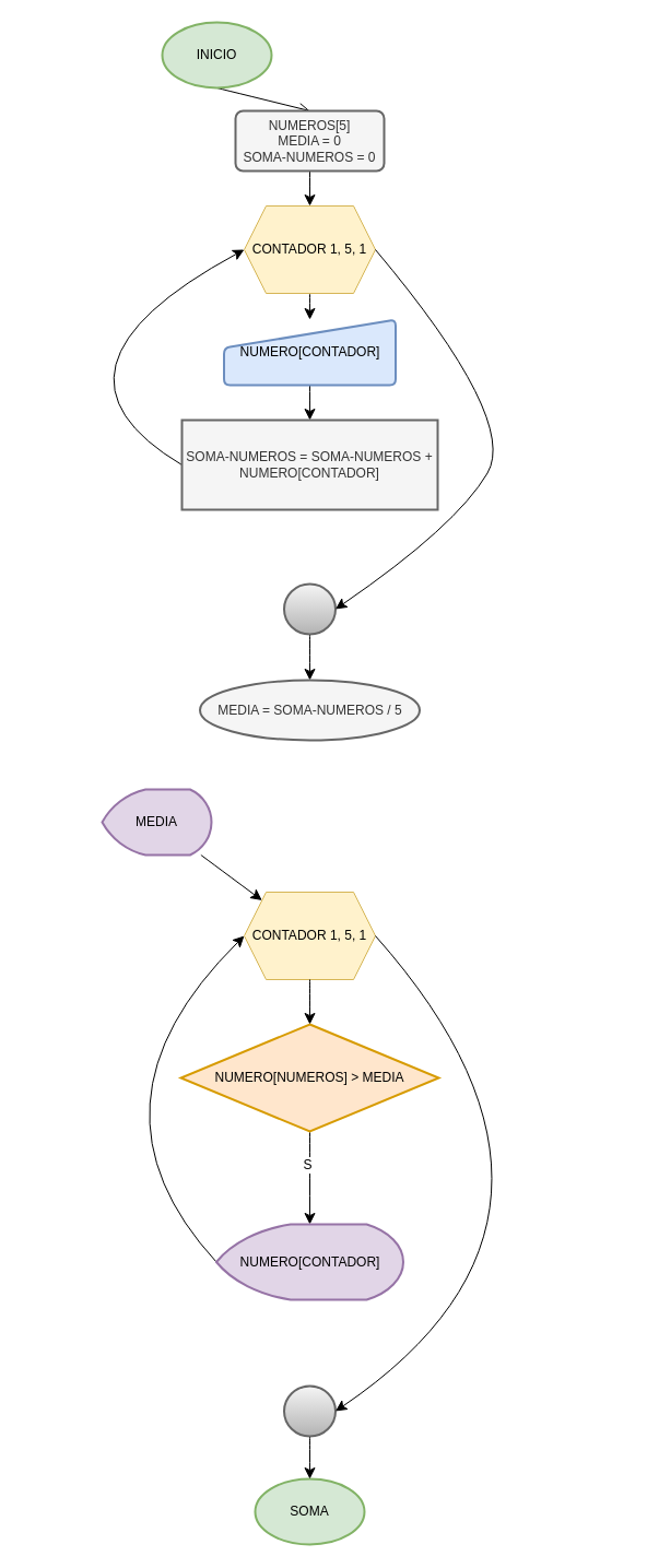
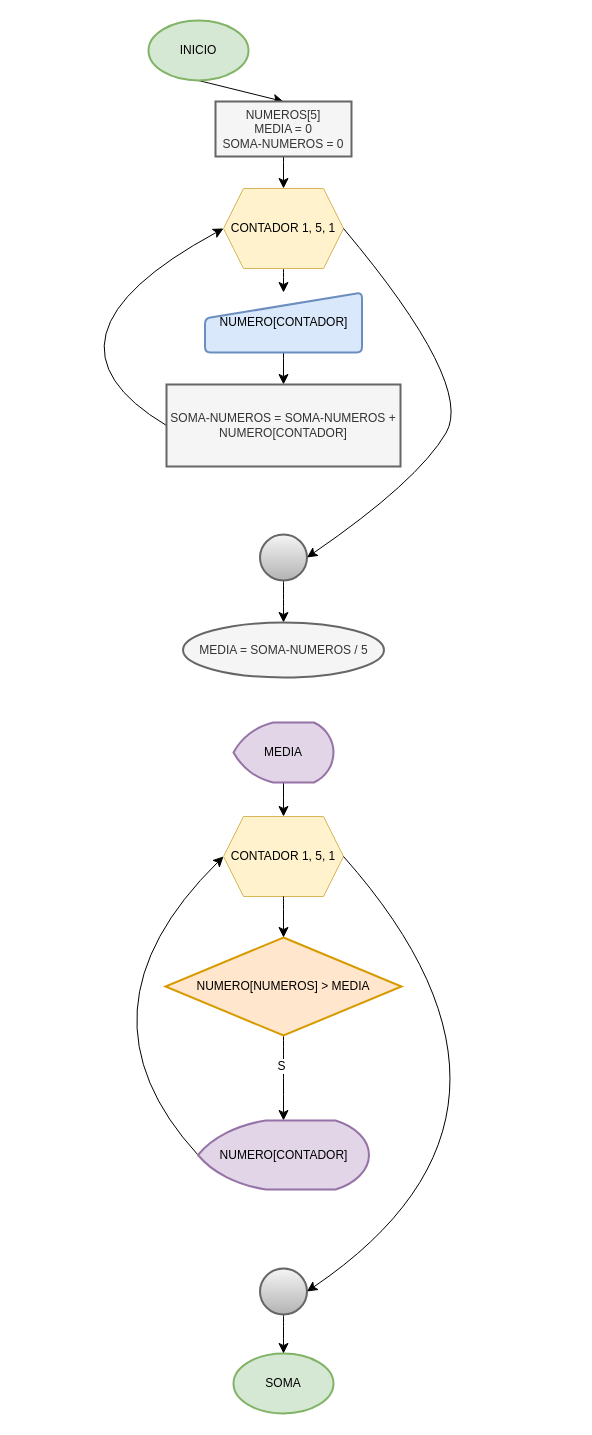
  <mxCell id="0" />
  <mxCell id="1" parent="0" />
- <mxCell id="2" style="edgeStyle=none;curved=1;rounded=0;orthogonalLoop=1;jettySize=auto;html=1;exitX=0.5;exitY=1;exitDx=0;exitDy=0;exitPerimeter=0;entryX=0.5;entryY=0;entryDx=0;entryDy=0;fontSize=12;startSize=8;endSize=8;endArrow=open;" edge="1" parent="1" source="3" target="6"><mxGeometry relative="1" as="geometry" /></mxCell>
+ <mxCell id="2" style="edgeStyle=none;curved=1;rounded=0;orthogonalLoop=1;jettySize=auto;html=1;exitX=0.5;exitY=1;exitDx=0;exitDy=0;exitPerimeter=0;entryX=0.5;entryY=0;entryDx=0;entryDy=0;fontSize=12;startSize=8;endSize=8;" edge="1" parent="1" source="3" target="6"><mxGeometry relative="1" as="geometry" /></mxCell>
  <mxCell id="3" value="INICIO" style="strokeWidth=2;html=1;shape=mxgraph.flowchart.start_1;whiteSpace=wrap;fillColor=#d5e8d4;strokeColor=#82b366;" vertex="1" parent="1"><mxGeometry x="148" y="20" width="100" height="60" as="geometry" /></mxCell>
  <mxCell id="4" value="SOMA" style="strokeWidth=2;html=1;shape=mxgraph.flowchart.start_1;whiteSpace=wrap;fillColor=#d5e8d4;strokeColor=#82b366;" vertex="1" parent="1"><mxGeometry x="233" y="1353" width="100" height="60" as="geometry" /></mxCell>
  <mxCell id="5" value="" style="edgeStyle=none;curved=1;rounded=0;orthogonalLoop=1;jettySize=auto;html=1;fontSize=12;startSize=8;endSize=8;" edge="1" parent="1" source="6" target="8"><mxGeometry relative="1" as="geometry" /></mxCell>
- <mxCell id="6" value="NUMEROS[5]&lt;div&gt;MEDIA = 0&lt;/div&gt;&lt;div&gt;SOMA-NUMEROS = 0&lt;/div&gt;" style="rounded=1;whiteSpace=wrap;html=1;absoluteArcSize=1;arcSize=14;strokeWidth=2;fillColor=#f5f5f5;fontColor=#333333;strokeColor=#666666;" vertex="1" parent="1"><mxGeometry x="215" y="101" width="136" height="55" as="geometry" /></mxCell>
+ <mxCell id="6" value="NUMEROS[5]&lt;div&gt;MEDIA = 0&lt;/div&gt;&lt;div&gt;SOMA-NUMEROS = 0&lt;/div&gt;" style="whiteSpace=wrap;html=1;absoluteArcSize=1;arcSize=14;strokeWidth=2;fillColor=#f5f5f5;fontColor=#333333;strokeColor=#666666;rounded=0;" vertex="1" parent="1"><mxGeometry x="215" y="101" width="136" height="55" as="geometry" /></mxCell>
  <mxCell id="7" value="" style="edgeStyle=none;curved=1;rounded=0;orthogonalLoop=1;jettySize=auto;html=1;fontSize=12;startSize=8;endSize=8;" edge="1" parent="1" source="8" target="10"><mxGeometry relative="1" as="geometry" /></mxCell>
  <mxCell id="8" value="CONTADOR 1, 5, 1" style="shape=hexagon;perimeter=hexagonPerimeter2;whiteSpace=wrap;html=1;fixedSize=1;fillColor=#fff2cc;strokeColor=#d6b656;" vertex="1" parent="1"><mxGeometry x="223" y="188" width="120" height="80" as="geometry" /></mxCell>
  <mxCell id="9" value="" style="edgeStyle=none;curved=1;rounded=0;orthogonalLoop=1;jettySize=auto;html=1;fontSize=12;startSize=8;endSize=8;" edge="1" parent="1" source="10" target="12"><mxGeometry relative="1" as="geometry" /></mxCell>
  <mxCell id="10" value="NUMERO[CONTADOR]" style="html=1;strokeWidth=2;shape=manualInput;whiteSpace=wrap;rounded=1;size=26;arcSize=11;fillColor=#dae8fc;strokeColor=#6c8ebf;" vertex="1" parent="1"><mxGeometry x="204.5" y="292" width="157" height="60" as="geometry" /></mxCell>
  <mxCell id="11" style="edgeStyle=none;curved=1;rounded=0;orthogonalLoop=1;jettySize=auto;html=1;exitX=0;exitY=0.5;exitDx=0;exitDy=0;entryX=0;entryY=0.5;entryDx=0;entryDy=0;fontSize=12;startSize=8;endSize=8;" edge="1" parent="1" source="12" target="8"><mxGeometry relative="1" as="geometry"><Array as="points"><mxPoint x="20" y="338" /></Array></mxGeometry></mxCell>
  <mxCell id="12" value="SOMA-NUMEROS = SOMA-NUMEROS + NUMERO[CONTADOR]" style="whiteSpace=wrap;html=1;absoluteArcSize=1;arcSize=14;strokeWidth=2;fillColor=#f5f5f5;fontColor=#333333;strokeColor=#666666;rounded=0;" vertex="1" parent="1"><mxGeometry x="166" y="384" width="234" height="82" as="geometry" /></mxCell>
  <mxCell id="13" value="" style="edgeStyle=none;curved=1;rounded=0;orthogonalLoop=1;jettySize=auto;html=1;fontSize=12;startSize=8;endSize=8;" edge="1" parent="1" source="14" target="16"><mxGeometry relative="1" as="geometry" /></mxCell>
  <mxCell id="14" value="" style="strokeWidth=2;html=1;shape=mxgraph.flowchart.start_2;whiteSpace=wrap;fillColor=#f5f5f5;gradientColor=#b3b3b3;strokeColor=#666666;" vertex="1" parent="1"><mxGeometry x="259.5" y="534" width="47" height="46" as="geometry" /></mxCell>
  <mxCell id="15" style="edgeStyle=none;curved=1;rounded=0;orthogonalLoop=1;jettySize=auto;html=1;exitX=1;exitY=0.5;exitDx=0;exitDy=0;entryX=1;entryY=0.5;entryDx=0;entryDy=0;entryPerimeter=0;fontSize=12;startSize=8;endSize=8;" edge="1" parent="1" source="8" target="14"><mxGeometry relative="1" as="geometry"><Array as="points"><mxPoint x="474" y="384" /><mxPoint x="417" y="481" /></Array></mxGeometry></mxCell>
  <mxCell id="16" value="MEDIA = SOMA-NUMEROS / 5" style="ellipse;whiteSpace=wrap;html=1;absoluteArcSize=1;arcSize=14;strokeWidth=2;fillColor=#f5f5f5;fontColor=#333333;strokeColor=#666666;" vertex="1" parent="1"><mxGeometry x="182.5" y="622" width="201" height="55" as="geometry" /></mxCell>
  <mxCell id="17" value="" style="edgeStyle=none;curved=1;rounded=0;orthogonalLoop=1;jettySize=auto;html=1;fontSize=12;startSize=8;endSize=8;" edge="1" parent="1" source="18" target="22"><mxGeometry relative="1" as="geometry" /></mxCell>
- <mxCell id="18" value="MEDIA" style="strokeWidth=2;html=1;shape=mxgraph.flowchart.display;whiteSpace=wrap;fillColor=#e1d5e7;strokeColor=#9673a6;" vertex="1" parent="1"><mxGeometry x="93" y="722" width="100" height="60" as="geometry" /></mxCell>
+ <mxCell id="18" value="MEDIA" style="strokeWidth=2;html=1;shape=mxgraph.flowchart.display;whiteSpace=wrap;fillColor=#e1d5e7;strokeColor=#9673a6;" vertex="1" parent="1"><mxGeometry x="233" y="722" width="100" height="60" as="geometry" /></mxCell>
  <mxCell id="19" value="" style="edgeStyle=none;curved=1;rounded=0;orthogonalLoop=1;jettySize=auto;html=1;fontSize=12;startSize=8;endSize=8;" edge="1" parent="1" source="21" target="25"><mxGeometry relative="1" as="geometry" /></mxCell>
  <mxCell id="20" value="S" style="edgeLabel;html=1;align=center;verticalAlign=middle;resizable=0;points=[];fontSize=12;" vertex="1" connectable="0" parent="19"><mxGeometry x="-0.314" y="-3" relative="1" as="geometry"><mxPoint y="1" as="offset" /></mxGeometry></mxCell>
  <mxCell id="21" value="NUMERO[NUMEROS] &amp;gt; MEDIA" style="strokeWidth=2;html=1;shape=mxgraph.flowchart.decision;whiteSpace=wrap;fillColor=#ffe6cc;strokeColor=#d79b00;" vertex="1" parent="1"><mxGeometry x="165" y="937" width="236" height="98" as="geometry" /></mxCell>
  <mxCell id="22" value="CONTADOR 1, 5, 1" style="shape=hexagon;perimeter=hexagonPerimeter2;whiteSpace=wrap;html=1;fixedSize=1;fillColor=#fff2cc;strokeColor=#d6b656;" vertex="1" parent="1"><mxGeometry x="223" y="816" width="120" height="80" as="geometry" /></mxCell>
  <mxCell id="23" style="edgeStyle=none;curved=1;rounded=0;orthogonalLoop=1;jettySize=auto;html=1;exitX=0.5;exitY=1;exitDx=0;exitDy=0;entryX=0.5;entryY=0;entryDx=0;entryDy=0;entryPerimeter=0;fontSize=12;startSize=8;endSize=8;" edge="1" parent="1" source="22" target="21"><mxGeometry relative="1" as="geometry" /></mxCell>
  <mxCell id="24" style="edgeStyle=none;curved=1;rounded=0;orthogonalLoop=1;jettySize=auto;html=1;exitX=0;exitY=0.5;exitDx=0;exitDy=0;exitPerimeter=0;entryX=0;entryY=0.5;entryDx=0;entryDy=0;fontSize=12;startSize=8;endSize=8;" edge="1" parent="1" source="25" target="22"><mxGeometry relative="1" as="geometry"><Array as="points"><mxPoint x="66" y="1011" /></Array></mxGeometry></mxCell>
  <mxCell id="25" value="NUMERO[CONTADOR]" style="strokeWidth=2;html=1;shape=mxgraph.flowchart.display;whiteSpace=wrap;fillColor=#e1d5e7;strokeColor=#9673a6;" vertex="1" parent="1"><mxGeometry x="197.5" y="1120" width="171" height="69" as="geometry" /></mxCell>
  <mxCell id="26" value="" style="edgeStyle=none;curved=1;rounded=0;orthogonalLoop=1;jettySize=auto;html=1;fontSize=12;startSize=8;endSize=8;" edge="1" parent="1" source="27" target="4"><mxGeometry relative="1" as="geometry" /></mxCell>
  <mxCell id="27" value="" style="strokeWidth=2;html=1;shape=mxgraph.flowchart.start_2;whiteSpace=wrap;fillColor=#f5f5f5;gradientColor=#b3b3b3;strokeColor=#666666;" vertex="1" parent="1"><mxGeometry x="259.5" y="1268" width="47" height="46" as="geometry" /></mxCell>
  <mxCell id="28" style="edgeStyle=none;curved=1;rounded=0;orthogonalLoop=1;jettySize=auto;html=1;exitX=1;exitY=0.5;exitDx=0;exitDy=0;entryX=1;entryY=0.5;entryDx=0;entryDy=0;entryPerimeter=0;fontSize=12;startSize=8;endSize=8;" edge="1" parent="1" source="22" target="27"><mxGeometry relative="1" as="geometry"><Array as="points"><mxPoint x="570" y="1112" /></Array></mxGeometry></mxCell>
